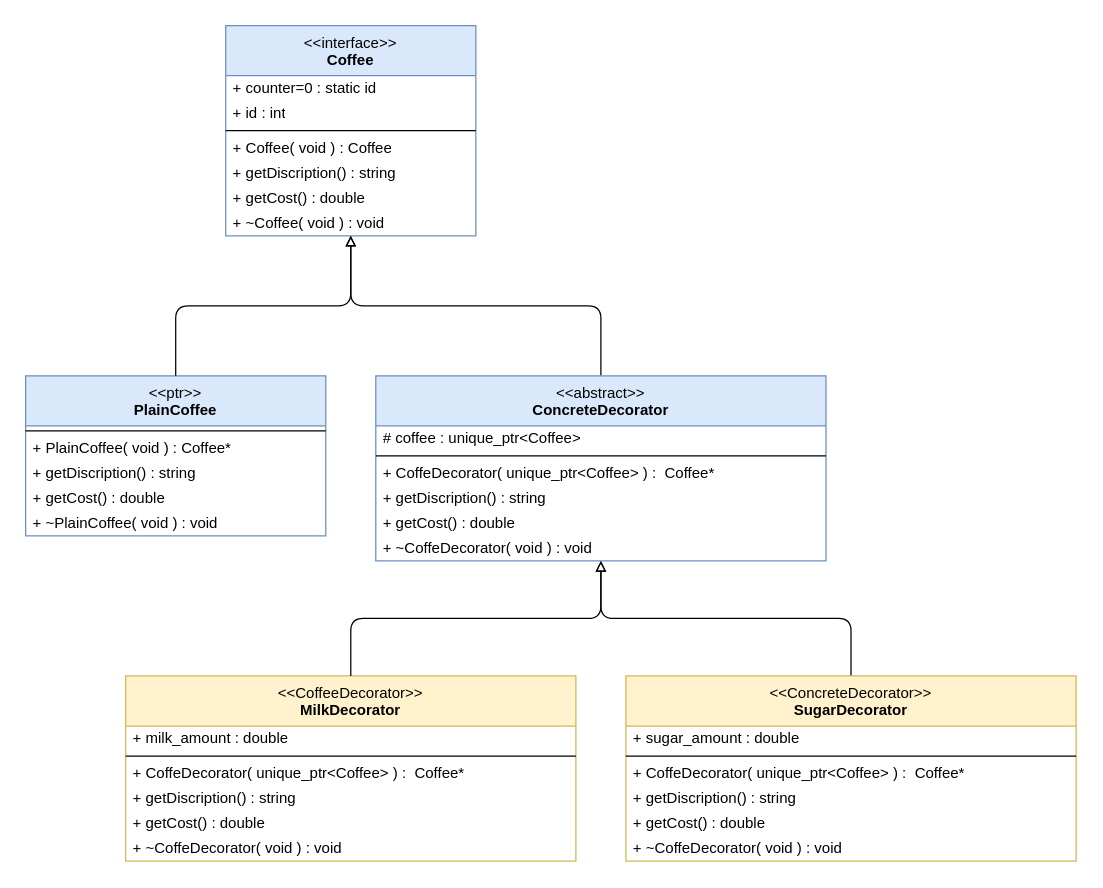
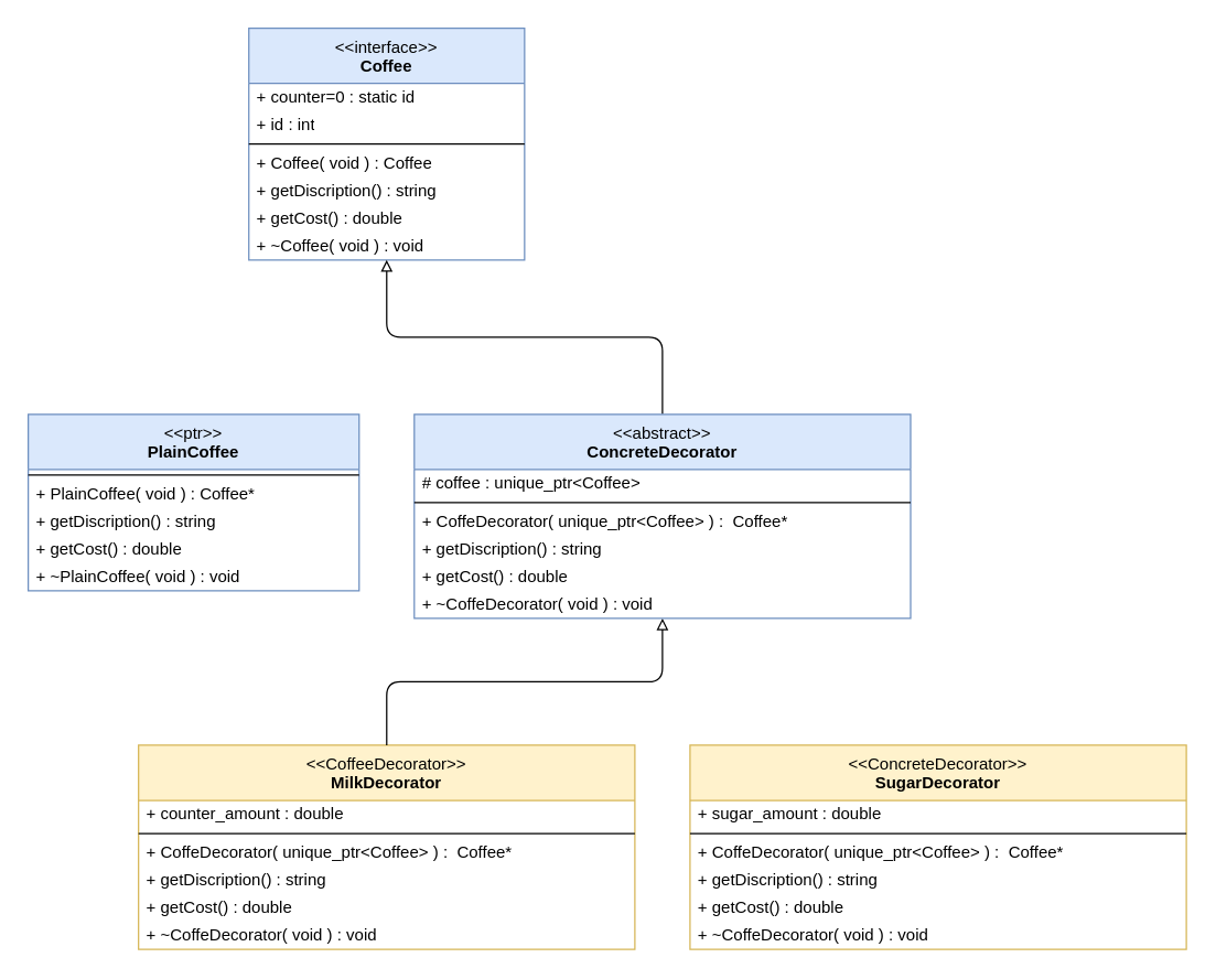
  <mxCell id="0" />
  <mxCell id="1" parent="0" />
  <mxCell id="2" value="&amp;lt;&amp;lt;interface&amp;gt;&amp;gt;&lt;br&gt;&lt;b&gt;Coffee&lt;/b&gt;" style="swimlane;fontStyle=0;align=center;verticalAlign=top;childLayout=stackLayout;horizontal=1;startSize=40;horizontalStack=0;resizeParent=1;resizeParentMax=0;resizeLast=0;collapsible=0;marginBottom=0;html=1;whiteSpace=wrap;movable=1;resizable=1;rotatable=1;deletable=1;editable=1;locked=0;connectable=1;fillColor=#dae8fc;strokeColor=#6c8ebf;" parent="1" vertex="1"><mxGeometry x="180" y="20" width="200" height="168" as="geometry" /></mxCell>
  <mxCell id="3" value="+ counter=0 : static id" style="text;html=1;strokeColor=none;fillColor=none;align=left;verticalAlign=middle;spacingLeft=4;spacingRight=4;overflow=hidden;rotatable=0;points=[[0,0.5],[1,0.5]];portConstraint=eastwest;whiteSpace=wrap;" parent="2" vertex="1"><mxGeometry y="40" width="200" height="20" as="geometry" /></mxCell>
  <mxCell id="4" value="+ id : int" style="text;html=1;strokeColor=none;fillColor=none;align=left;verticalAlign=middle;spacingLeft=4;spacingRight=4;overflow=hidden;rotatable=0;points=[[0,0.5],[1,0.5]];portConstraint=eastwest;whiteSpace=wrap;" parent="2" vertex="1"><mxGeometry y="60" width="200" height="20" as="geometry" /></mxCell>
  <mxCell id="5" value="" style="line;strokeWidth=1;fillColor=none;align=left;verticalAlign=middle;spacingTop=-1;spacingLeft=3;spacingRight=3;rotatable=0;labelPosition=right;points=[];portConstraint=eastwest;" parent="2" vertex="1"><mxGeometry y="80" width="200" height="8" as="geometry" /></mxCell>
  <mxCell id="6" value="+ Coffee( void ) : Coffee" style="text;html=1;strokeColor=none;fillColor=none;align=left;verticalAlign=middle;spacingLeft=4;spacingRight=4;overflow=hidden;rotatable=0;points=[[0,0.5],[1,0.5]];portConstraint=eastwest;whiteSpace=wrap;" parent="2" vertex="1"><mxGeometry y="88" width="200" height="20" as="geometry" /></mxCell>
  <mxCell id="7" value="+ getDiscription() : string" style="text;html=1;strokeColor=none;fillColor=none;align=left;verticalAlign=middle;spacingLeft=4;spacingRight=4;overflow=hidden;rotatable=0;points=[[0,0.5],[1,0.5]];portConstraint=eastwest;whiteSpace=wrap;" parent="2" vertex="1"><mxGeometry y="108" width="200" height="20" as="geometry" /></mxCell>
  <mxCell id="8" value="+ getCost() : double" style="text;html=1;strokeColor=none;fillColor=none;align=left;verticalAlign=middle;spacingLeft=4;spacingRight=4;overflow=hidden;rotatable=0;points=[[0,0.5],[1,0.5]];portConstraint=eastwest;whiteSpace=wrap;" parent="2" vertex="1"><mxGeometry y="128" width="200" height="20" as="geometry" /></mxCell>
  <mxCell id="9" value="+ ~Coffee( void ) : void" style="text;html=1;strokeColor=none;fillColor=none;align=left;verticalAlign=middle;spacingLeft=4;spacingRight=4;overflow=hidden;rotatable=0;points=[[0,0.5],[1,0.5]];portConstraint=eastwest;whiteSpace=wrap;" parent="2" vertex="1"><mxGeometry y="148" width="200" height="20" as="geometry" /></mxCell>
  <mxCell id="10" value="&amp;lt;&amp;lt;ptr&amp;gt;&amp;gt;&lt;br&gt;&lt;b&gt;PlainCoffee&lt;/b&gt;" style="swimlane;fontStyle=0;align=center;verticalAlign=top;childLayout=stackLayout;horizontal=1;startSize=40;horizontalStack=0;resizeParent=1;resizeParentMax=0;resizeLast=0;collapsible=0;marginBottom=0;html=1;whiteSpace=wrap;fillColor=#dae8fc;strokeColor=#6c8ebf;" parent="1" vertex="1"><mxGeometry x="20" y="300" width="240" height="128" as="geometry" /></mxCell>
  <mxCell id="11" value="" style="line;strokeWidth=1;fillColor=none;align=left;verticalAlign=middle;spacingTop=-1;spacingLeft=3;spacingRight=3;rotatable=0;labelPosition=right;points=[];portConstraint=eastwest;" parent="10" vertex="1"><mxGeometry y="40" width="240" height="8" as="geometry" /></mxCell>
  <mxCell id="12" value="+ PlainCoffee( void ) :&amp;nbsp;Coffee*" style="text;html=1;strokeColor=none;fillColor=none;align=left;verticalAlign=middle;spacingLeft=4;spacingRight=4;overflow=hidden;rotatable=0;points=[[0,0.5],[1,0.5]];portConstraint=eastwest;whiteSpace=wrap;" parent="10" vertex="1"><mxGeometry y="48" width="240" height="20" as="geometry" /></mxCell>
  <mxCell id="13" value="+ getDiscription() : string" style="text;html=1;strokeColor=none;fillColor=none;align=left;verticalAlign=middle;spacingLeft=4;spacingRight=4;overflow=hidden;rotatable=0;points=[[0,0.5],[1,0.5]];portConstraint=eastwest;whiteSpace=wrap;" parent="10" vertex="1"><mxGeometry y="68" width="240" height="20" as="geometry" /></mxCell>
  <mxCell id="14" value="+ getCost() : double" style="text;html=1;strokeColor=none;fillColor=none;align=left;verticalAlign=middle;spacingLeft=4;spacingRight=4;overflow=hidden;rotatable=0;points=[[0,0.5],[1,0.5]];portConstraint=eastwest;whiteSpace=wrap;" parent="10" vertex="1"><mxGeometry y="88" width="240" height="20" as="geometry" /></mxCell>
  <mxCell id="15" value="+ ~&lt;span style=&quot;color: rgb(0, 0, 0);&quot;&gt;Plain&lt;/span&gt;Coffee( void ) : void" style="text;html=1;strokeColor=none;fillColor=none;align=left;verticalAlign=middle;spacingLeft=4;spacingRight=4;overflow=hidden;rotatable=0;points=[[0,0.5],[1,0.5]];portConstraint=eastwest;whiteSpace=wrap;" parent="10" vertex="1"><mxGeometry y="108" width="240" height="20" as="geometry" /></mxCell>
  <mxCell id="16" value="&amp;lt;&amp;lt;CoffeeDecorator&amp;gt;&amp;gt;&lt;br&gt;&lt;b&gt;MilkDecorator&lt;/b&gt;" style="swimlane;fontStyle=0;align=center;verticalAlign=top;childLayout=stackLayout;horizontal=1;startSize=40;horizontalStack=0;resizeParent=1;resizeParentMax=0;resizeLast=0;collapsible=0;marginBottom=0;html=1;whiteSpace=wrap;fillColor=#fff2cc;strokeColor=#d6b656;" parent="1" vertex="1"><mxGeometry x="100" y="540" width="360" height="148" as="geometry" /></mxCell>
- <mxCell id="17" value="+ milk_amount : double" style="text;html=1;strokeColor=none;fillColor=none;align=left;verticalAlign=middle;spacingLeft=4;spacingRight=4;overflow=hidden;rotatable=0;points=[[0,0.5],[1,0.5]];portConstraint=eastwest;whiteSpace=wrap;" parent="16" vertex="1"><mxGeometry y="40" width="360" height="20" as="geometry" /></mxCell>
+ <mxCell id="17" value="+ counter_amount : double" style="text;html=1;strokeColor=none;fillColor=none;align=left;verticalAlign=middle;spacingLeft=4;spacingRight=4;overflow=hidden;rotatable=0;points=[[0,0.5],[1,0.5]];portConstraint=eastwest;whiteSpace=wrap;" parent="16" vertex="1"><mxGeometry y="40" width="360" height="20" as="geometry" /></mxCell>
  <mxCell id="18" value="" style="line;strokeWidth=1;fillColor=none;align=left;verticalAlign=middle;spacingTop=-1;spacingLeft=3;spacingRight=3;rotatable=0;labelPosition=right;points=[];portConstraint=eastwest;" parent="16" vertex="1"><mxGeometry y="60" width="360" height="8" as="geometry" /></mxCell>
  <mxCell id="19" value="+ CoffeDecorator(&amp;nbsp;&lt;span style=&quot;color: rgb(0, 0, 0);&quot;&gt;unique_ptr&amp;lt;Coffee&amp;gt;&lt;/span&gt;&amp;nbsp;) :&amp;nbsp;&lt;span style=&quot;color: rgb(0, 0, 0);&quot;&gt;&amp;nbsp;Coffee*&lt;/span&gt;&amp;nbsp;" style="text;html=1;strokeColor=none;fillColor=none;align=left;verticalAlign=middle;spacingLeft=4;spacingRight=4;overflow=hidden;rotatable=0;points=[[0,0.5],[1,0.5]];portConstraint=eastwest;whiteSpace=wrap;" parent="16" vertex="1"><mxGeometry y="68" width="360" height="20" as="geometry" /></mxCell>
  <mxCell id="20" value="+ getDiscription() : string" style="text;html=1;strokeColor=none;fillColor=none;align=left;verticalAlign=middle;spacingLeft=4;spacingRight=4;overflow=hidden;rotatable=0;points=[[0,0.5],[1,0.5]];portConstraint=eastwest;whiteSpace=wrap;" parent="16" vertex="1"><mxGeometry y="88" width="360" height="20" as="geometry" /></mxCell>
  <mxCell id="21" value="+ getCost() : double" style="text;html=1;strokeColor=none;fillColor=none;align=left;verticalAlign=middle;spacingLeft=4;spacingRight=4;overflow=hidden;rotatable=0;points=[[0,0.5],[1,0.5]];portConstraint=eastwest;whiteSpace=wrap;" parent="16" vertex="1"><mxGeometry y="108" width="360" height="20" as="geometry" /></mxCell>
  <mxCell id="22" value="+ ~CoffeDecorator( void&amp;nbsp;) : void&amp;nbsp;" style="text;html=1;strokeColor=none;fillColor=none;align=left;verticalAlign=middle;spacingLeft=4;spacingRight=4;overflow=hidden;rotatable=0;points=[[0,0.5],[1,0.5]];portConstraint=eastwest;whiteSpace=wrap;" parent="16" vertex="1"><mxGeometry y="128" width="360" height="20" as="geometry" /></mxCell>
  <mxCell id="23" style="edgeStyle=orthogonalEdgeStyle;html=1;entryX=0.5;entryY=1;entryDx=0;entryDy=0;endArrow=block;endFill=0;" parent="1" source="25" target="2" edge="1"><mxGeometry relative="1" as="geometry" /></mxCell>
  <mxCell id="24" style="edgeStyle=orthogonalEdgeStyle;html=1;exitX=0.5;exitY=0;exitDx=0;exitDy=0;endArrow=block;endFill=0;" parent="1" source="16" target="25" edge="1"><mxGeometry relative="1" as="geometry" /></mxCell>
  <mxCell id="25" value="&amp;lt;&amp;lt;abstract&amp;gt;&amp;gt;&lt;br&gt;&lt;b&gt;ConcreteDecorator&lt;/b&gt;" style="swimlane;fontStyle=0;align=center;verticalAlign=top;childLayout=stackLayout;horizontal=1;startSize=40;horizontalStack=0;resizeParent=1;resizeParentMax=0;resizeLast=0;collapsible=0;marginBottom=0;html=1;whiteSpace=wrap;fillColor=#dae8fc;strokeColor=#6c8ebf;" parent="1" vertex="1"><mxGeometry x="300" y="300" width="360" height="148" as="geometry" /></mxCell>
  <mxCell id="26" value="# coffee : unique_ptr&amp;lt;Coffee&amp;gt;&amp;nbsp;" style="text;html=1;strokeColor=none;fillColor=none;align=left;verticalAlign=middle;spacingLeft=4;spacingRight=4;overflow=hidden;rotatable=0;points=[[0,0.5],[1,0.5]];portConstraint=eastwest;whiteSpace=wrap;" parent="25" vertex="1"><mxGeometry y="40" width="360" height="20" as="geometry" /></mxCell>
  <mxCell id="27" value="" style="line;strokeWidth=1;fillColor=none;align=left;verticalAlign=middle;spacingTop=-1;spacingLeft=3;spacingRight=3;rotatable=0;labelPosition=right;points=[];portConstraint=eastwest;" parent="25" vertex="1"><mxGeometry y="60" width="360" height="8" as="geometry" /></mxCell>
  <mxCell id="28" value="+ CoffeDecorator(&amp;nbsp;&lt;span style=&quot;color: rgb(0, 0, 0);&quot;&gt;unique_ptr&amp;lt;Coffee&amp;gt;&lt;/span&gt;&amp;nbsp;) :&amp;nbsp;&lt;span style=&quot;color: rgb(0, 0, 0);&quot;&gt;&amp;nbsp;Coffee*&lt;/span&gt;&amp;nbsp;" style="text;html=1;strokeColor=none;fillColor=none;align=left;verticalAlign=middle;spacingLeft=4;spacingRight=4;overflow=hidden;rotatable=0;points=[[0,0.5],[1,0.5]];portConstraint=eastwest;whiteSpace=wrap;" parent="25" vertex="1"><mxGeometry y="68" width="360" height="20" as="geometry" /></mxCell>
  <mxCell id="29" value="+ getDiscription() : string" style="text;html=1;strokeColor=none;fillColor=none;align=left;verticalAlign=middle;spacingLeft=4;spacingRight=4;overflow=hidden;rotatable=0;points=[[0,0.5],[1,0.5]];portConstraint=eastwest;whiteSpace=wrap;" parent="25" vertex="1"><mxGeometry y="88" width="360" height="20" as="geometry" /></mxCell>
  <mxCell id="30" value="+ getCost() : double" style="text;html=1;strokeColor=none;fillColor=none;align=left;verticalAlign=middle;spacingLeft=4;spacingRight=4;overflow=hidden;rotatable=0;points=[[0,0.5],[1,0.5]];portConstraint=eastwest;whiteSpace=wrap;" parent="25" vertex="1"><mxGeometry y="108" width="360" height="20" as="geometry" /></mxCell>
  <mxCell id="31" value="+ ~CoffeDecorator( void&amp;nbsp;) : void&amp;nbsp;" style="text;html=1;strokeColor=none;fillColor=none;align=left;verticalAlign=middle;spacingLeft=4;spacingRight=4;overflow=hidden;rotatable=0;points=[[0,0.5],[1,0.5]];portConstraint=eastwest;whiteSpace=wrap;" parent="25" vertex="1"><mxGeometry y="128" width="360" height="20" as="geometry" /></mxCell>
- <mxCell id="32" style="edgeStyle=orthogonalEdgeStyle;html=1;entryX=0.5;entryY=1;entryDx=0;entryDy=0;endArrow=block;endFill=0;" parent="1" source="33" target="25" edge="1"><mxGeometry relative="1" as="geometry" /></mxCell>
  <mxCell id="33" value="&amp;lt;&amp;lt;&lt;span style=&quot;color: rgb(0, 0, 0);&quot;&gt;ConcreteDecorator&lt;/span&gt;&amp;gt;&amp;gt;&lt;br&gt;&lt;b&gt;SugarDecorator&lt;/b&gt;" style="swimlane;fontStyle=0;align=center;verticalAlign=top;childLayout=stackLayout;horizontal=1;startSize=40;horizontalStack=0;resizeParent=1;resizeParentMax=0;resizeLast=0;collapsible=0;marginBottom=0;html=1;whiteSpace=wrap;fillColor=#fff2cc;strokeColor=#d6b656;" parent="1" vertex="1"><mxGeometry x="500" y="540" width="360" height="148" as="geometry" /></mxCell>
  <mxCell id="34" value="+ sugar_amount : double" style="text;html=1;strokeColor=none;fillColor=none;align=left;verticalAlign=middle;spacingLeft=4;spacingRight=4;overflow=hidden;rotatable=0;points=[[0,0.5],[1,0.5]];portConstraint=eastwest;whiteSpace=wrap;" parent="33" vertex="1"><mxGeometry y="40" width="360" height="20" as="geometry" /></mxCell>
  <mxCell id="35" value="" style="line;strokeWidth=1;fillColor=none;align=left;verticalAlign=middle;spacingTop=-1;spacingLeft=3;spacingRight=3;rotatable=0;labelPosition=right;points=[];portConstraint=eastwest;" parent="33" vertex="1"><mxGeometry y="60" width="360" height="8" as="geometry" /></mxCell>
  <mxCell id="36" value="+ CoffeDecorator(&amp;nbsp;&lt;span style=&quot;color: rgb(0, 0, 0);&quot;&gt;unique_ptr&amp;lt;Coffee&amp;gt;&lt;/span&gt;&amp;nbsp;) :&amp;nbsp;&lt;span style=&quot;color: rgb(0, 0, 0);&quot;&gt;&amp;nbsp;Coffee*&lt;/span&gt;&amp;nbsp;" style="text;html=1;strokeColor=none;fillColor=none;align=left;verticalAlign=middle;spacingLeft=4;spacingRight=4;overflow=hidden;rotatable=0;points=[[0,0.5],[1,0.5]];portConstraint=eastwest;whiteSpace=wrap;" parent="33" vertex="1"><mxGeometry y="68" width="360" height="20" as="geometry" /></mxCell>
  <mxCell id="37" value="+ getDiscription() : string" style="text;html=1;strokeColor=none;fillColor=none;align=left;verticalAlign=middle;spacingLeft=4;spacingRight=4;overflow=hidden;rotatable=0;points=[[0,0.5],[1,0.5]];portConstraint=eastwest;whiteSpace=wrap;" parent="33" vertex="1"><mxGeometry y="88" width="360" height="20" as="geometry" /></mxCell>
  <mxCell id="38" value="+ getCost() : double" style="text;html=1;strokeColor=none;fillColor=none;align=left;verticalAlign=middle;spacingLeft=4;spacingRight=4;overflow=hidden;rotatable=0;points=[[0,0.5],[1,0.5]];portConstraint=eastwest;whiteSpace=wrap;" parent="33" vertex="1"><mxGeometry y="108" width="360" height="20" as="geometry" /></mxCell>
  <mxCell id="39" value="+ ~CoffeDecorator( void&amp;nbsp;) : void&amp;nbsp;" style="text;html=1;strokeColor=none;fillColor=none;align=left;verticalAlign=middle;spacingLeft=4;spacingRight=4;overflow=hidden;rotatable=0;points=[[0,0.5],[1,0.5]];portConstraint=eastwest;whiteSpace=wrap;" parent="33" vertex="1"><mxGeometry y="128" width="360" height="20" as="geometry" /></mxCell>
- <mxCell id="40" style="html=1;endArrow=block;endFill=0;exitX=0.5;exitY=0;exitDx=0;exitDy=0;elbow=vertical;edgeStyle=orthogonalEdgeStyle;" parent="1" source="10" target="2" edge="1"><mxGeometry relative="1" as="geometry" /></mxCell>
